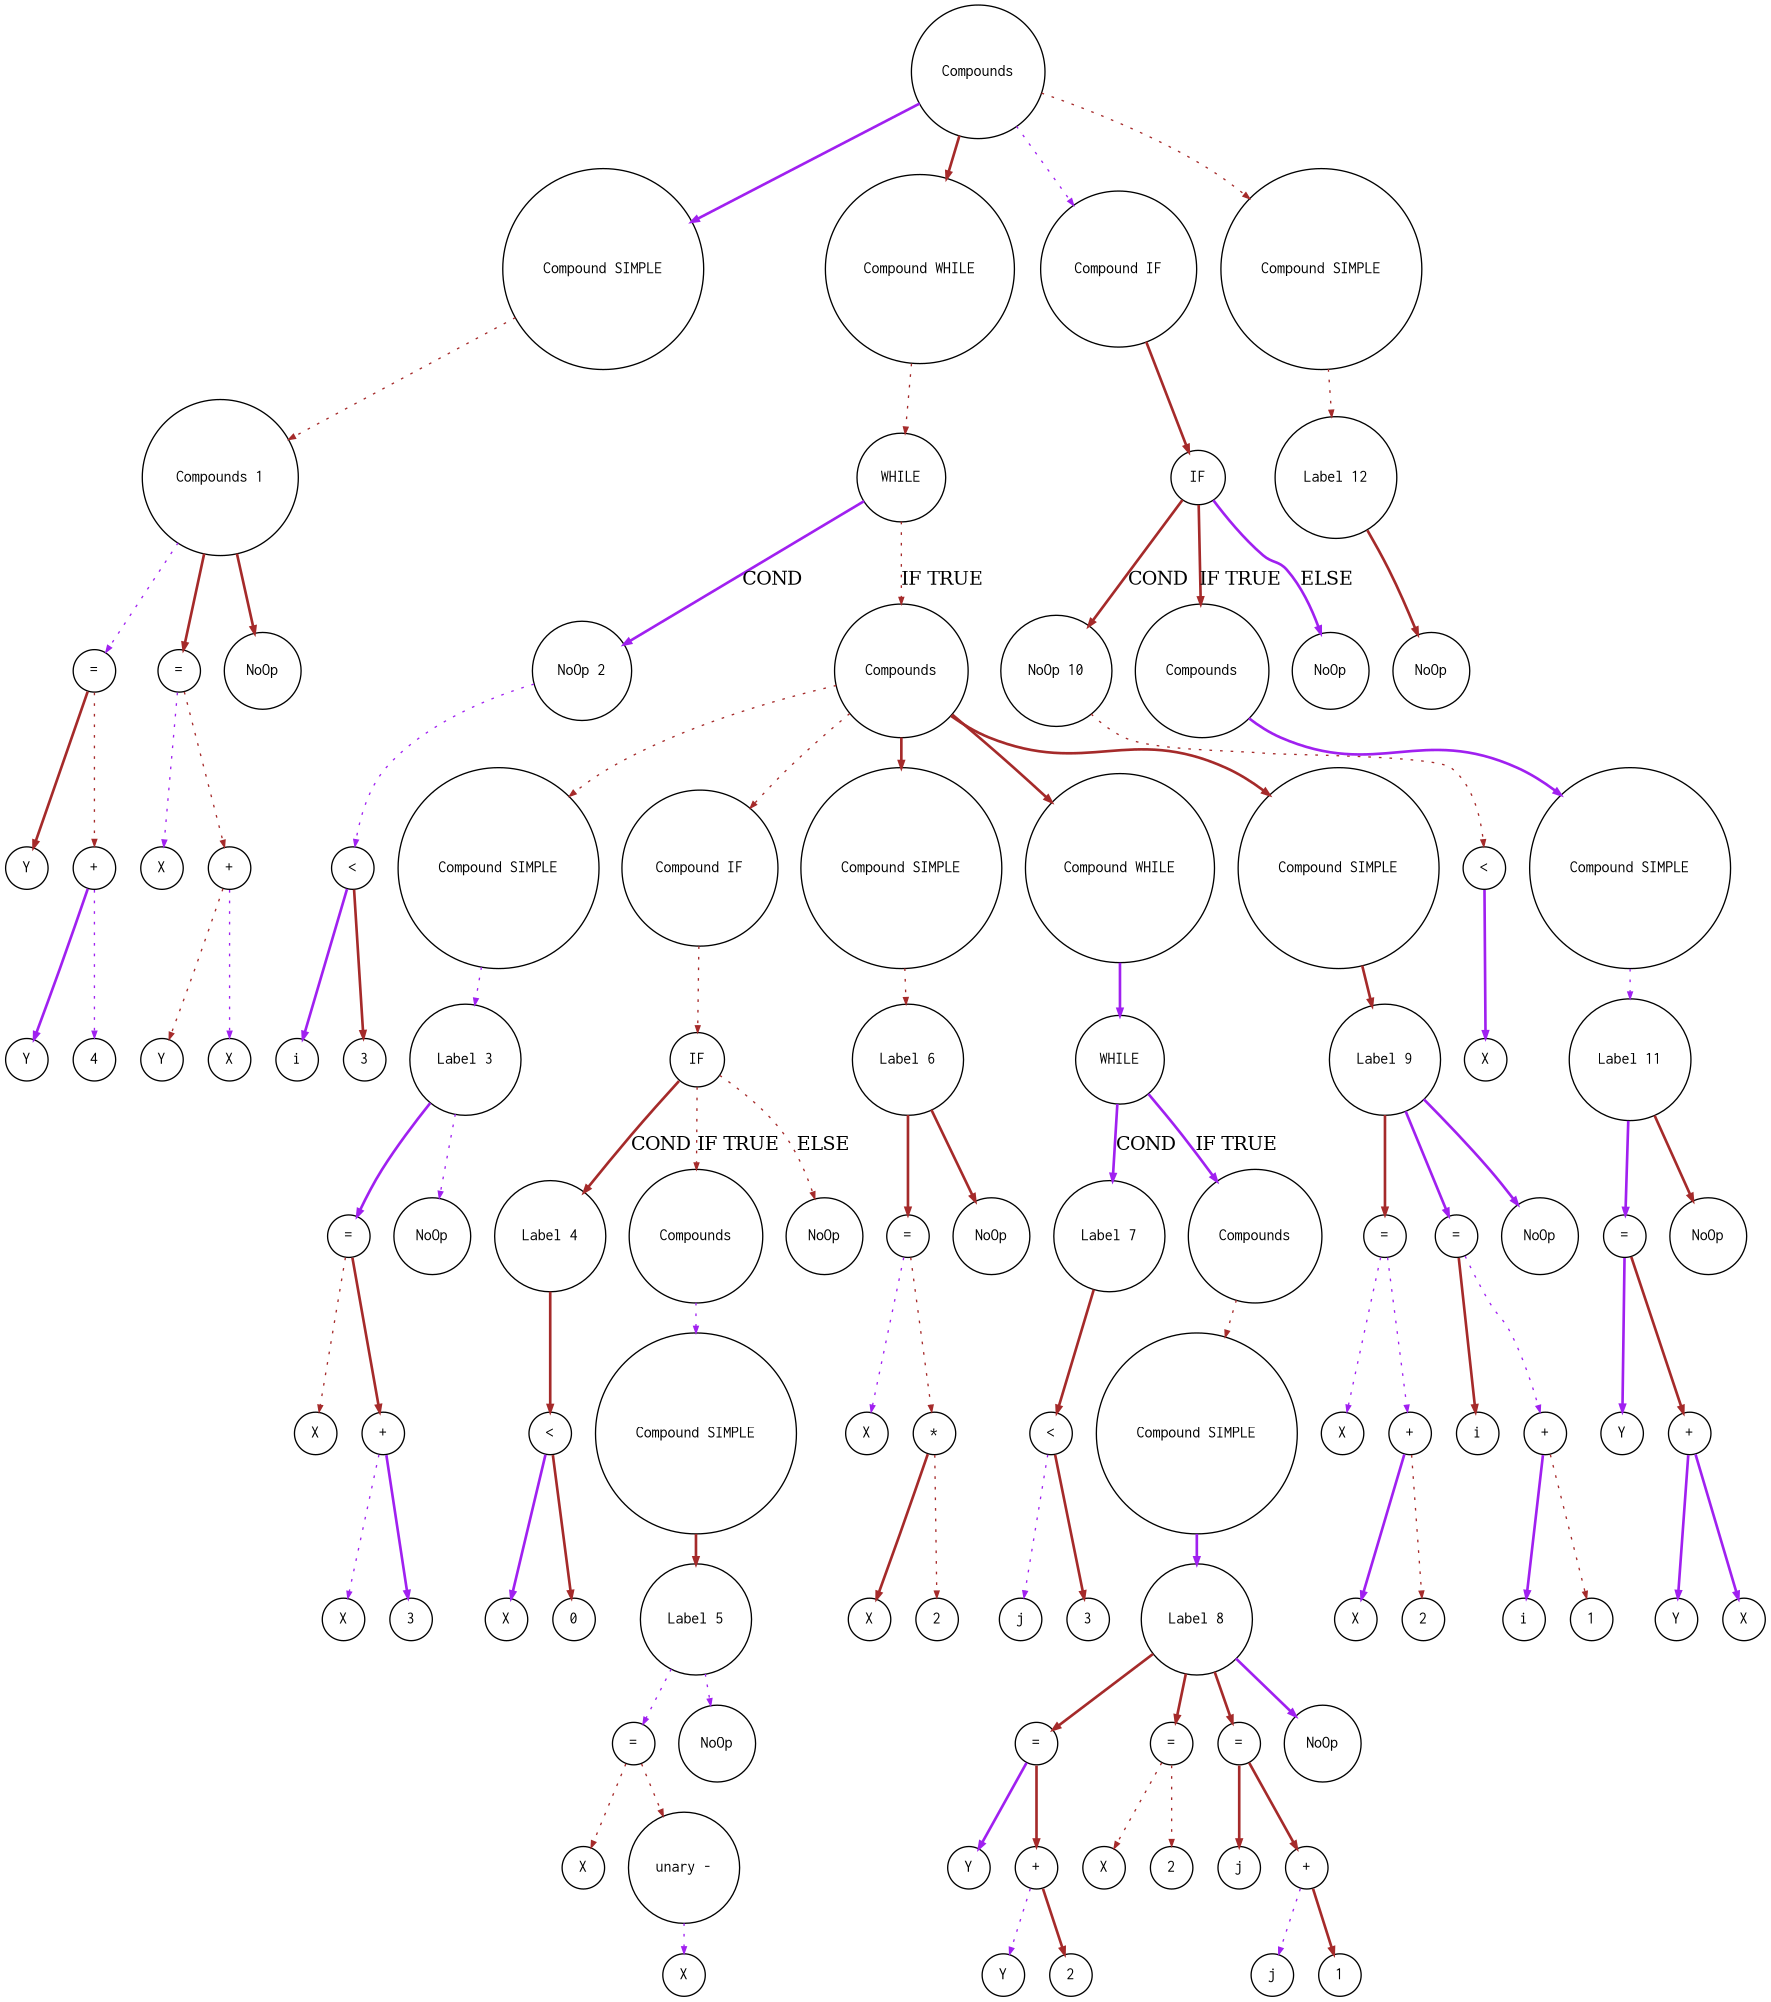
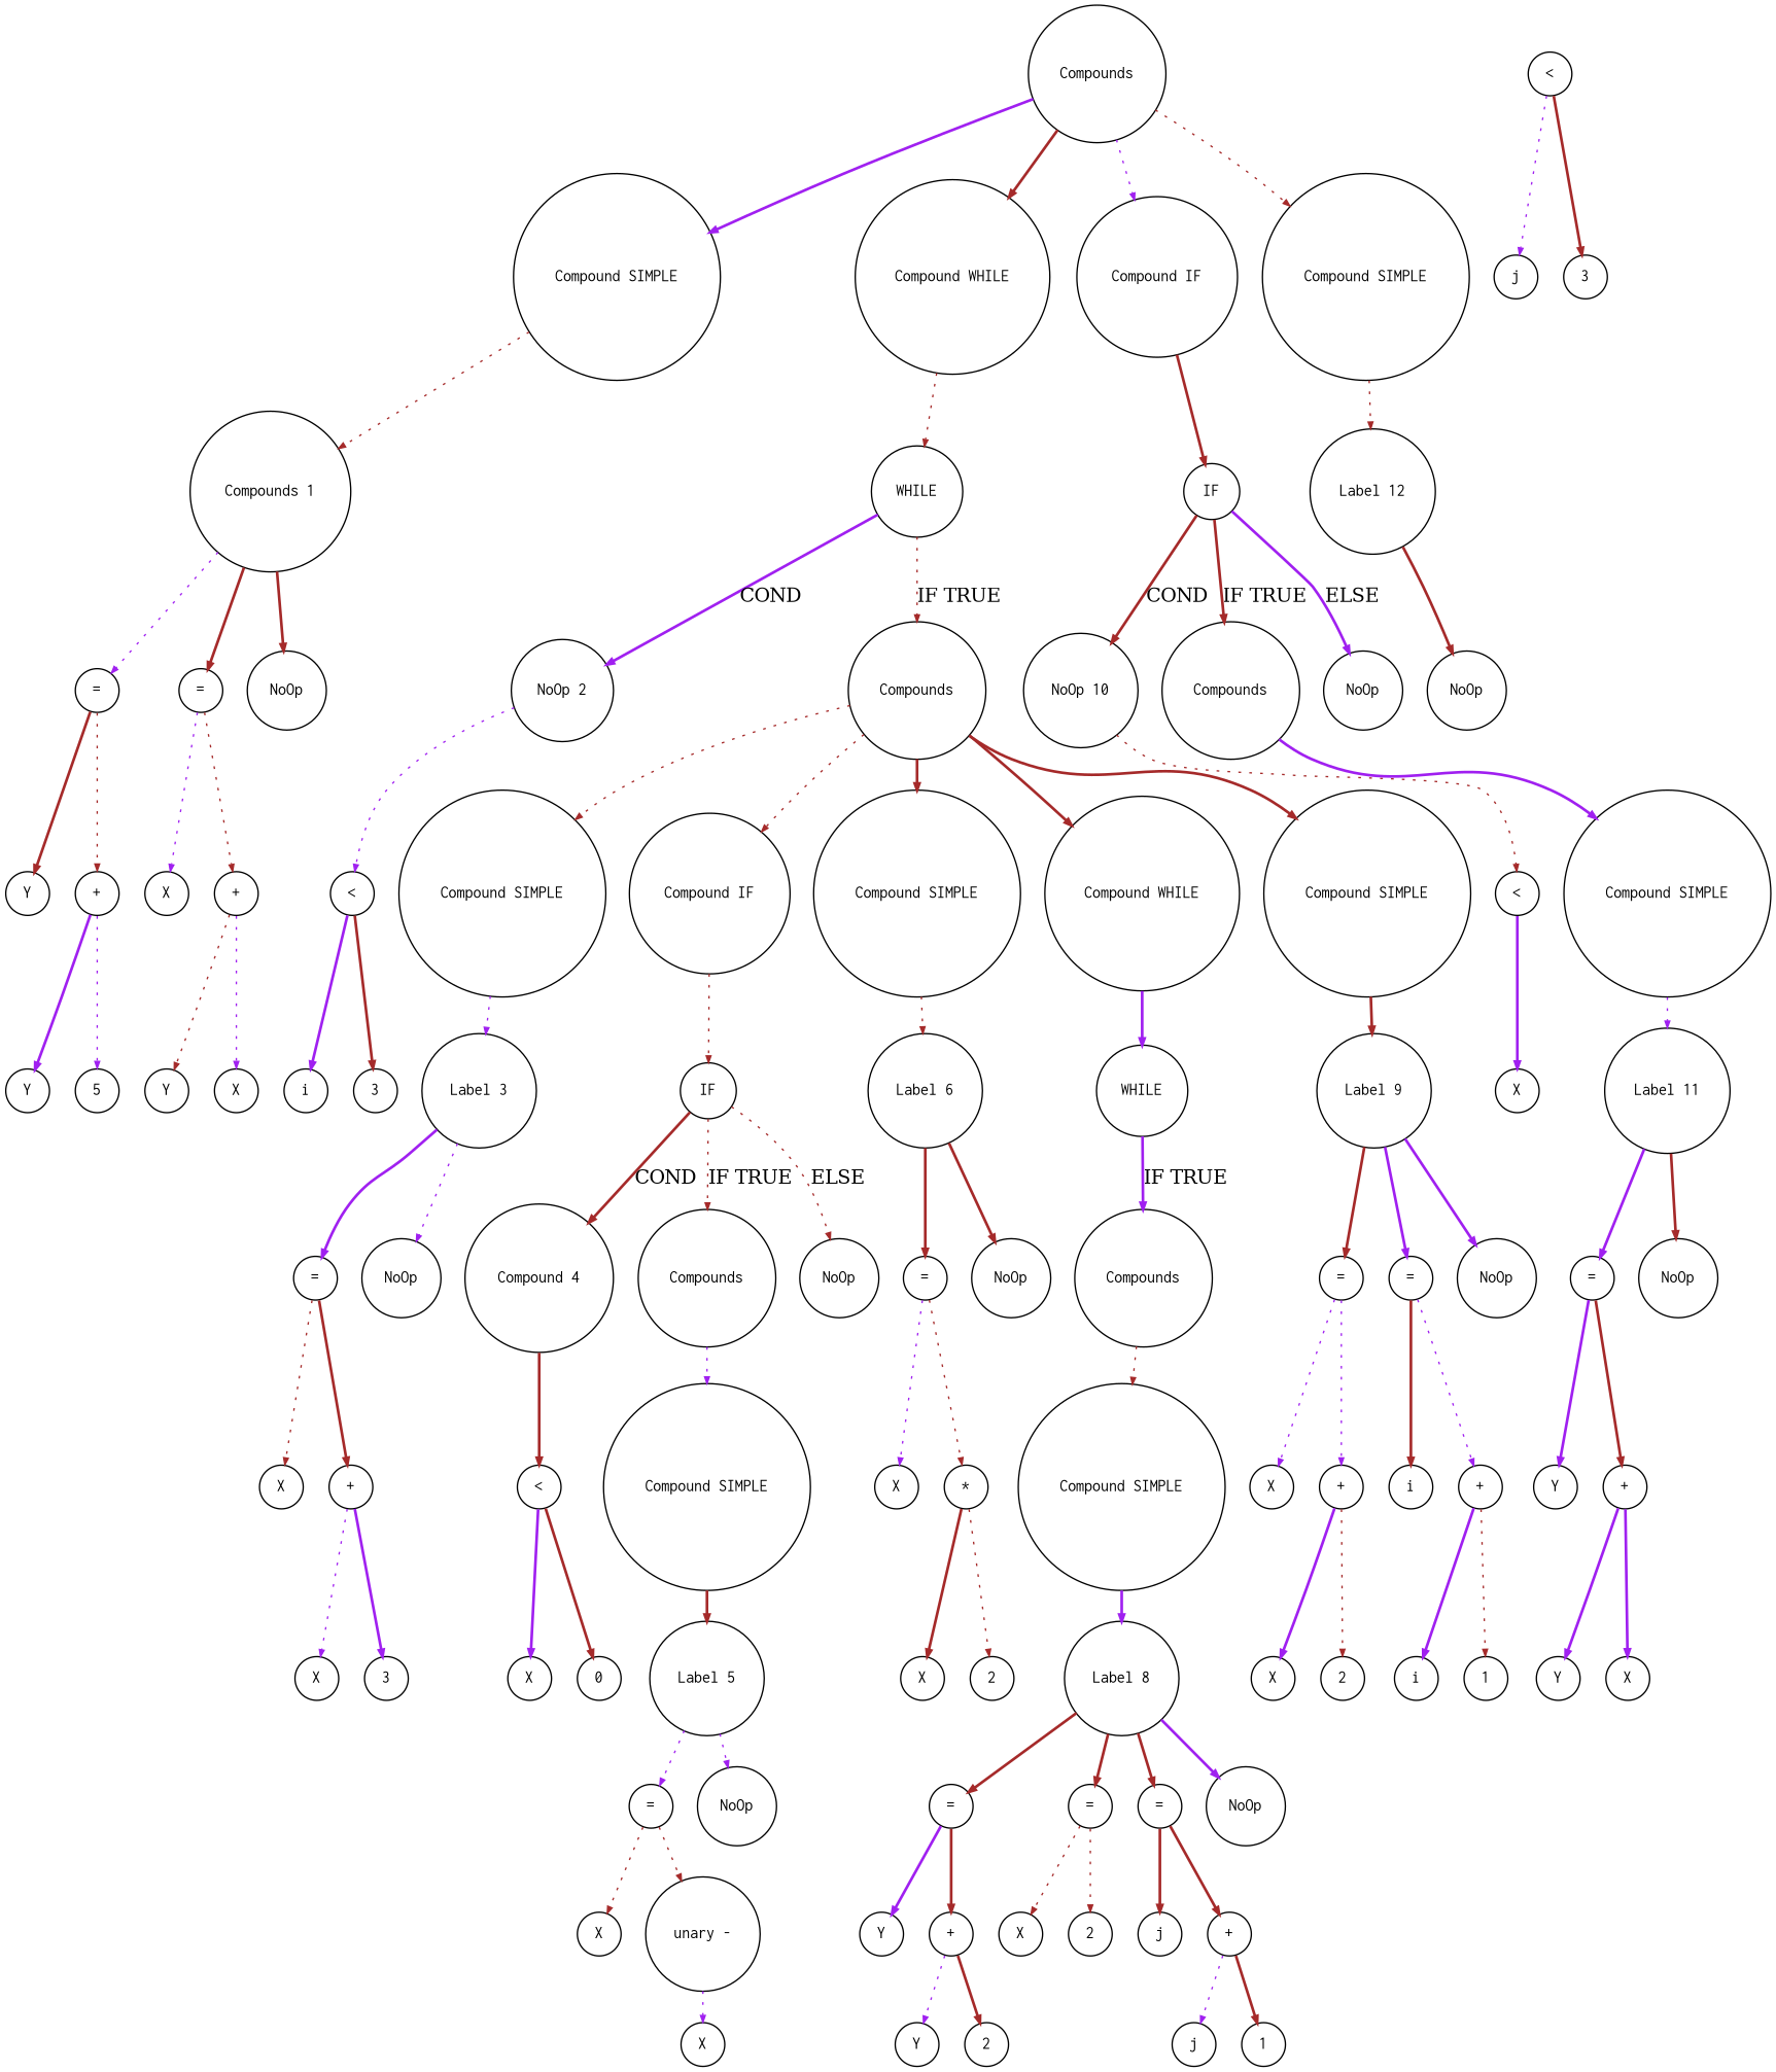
  digraph {
    ranksep=.3
    node [fontname=Courier fontsize=12 shape=circle]
    edge [arrowsize=.5 color=brown style=bold]
    n1 [height=.1 label=Compounds]
    n2 [height=.1 label="Compound SIMPLE"]
    n3 [height=.1 label="Compound WHILE"]
    n4 [height=.1 label="Compound IF"]
    n5 [height=.1 label="Compound SIMPLE"]
    n6 [height=.1 label="Compounds 1"]
    n7 [height=.1 label=WHILE]
    n8 [height=.1 label=IF]
    n9 [height=.1 label="Label 12"]
    n10 [height=.1 label="="]
    n11 [height=.1 label="="]
    n12 [height=.1 label=NoOp]
    n13 [height=.1 label=Y]
    n14 [height=.1 label="+"]
    n15 [height=.1 label=X]
    n16 [height=.1 label="+"]
    n17 [height=.1 label=Y]
-   n18 [height=.1 label=4]
+   n18 [height=.1 label=5]
    n19 [height=.1 label=Y]
    n20 [height=.1 label=X]
    n21 [height=.1 label="NoOp 2"]
    n22 [height=.1 label=Compounds]
    n23 [height=.1 label="<"]
    n24 [height=.1 label="Compound SIMPLE"]
    n25 [height=.1 label="Compound IF"]
    n26 [height=.1 label="Compound SIMPLE"]
    n27 [height=.1 label="Compound WHILE"]
    n28 [height=.1 label="Compound SIMPLE"]
    n29 [height=.1 label=i]
    n30 [height=.1 label=3]
    n31 [height=.1 label="Label 3"]
    n32 [height=.1 label=IF]
    n33 [height=.1 label="Label 6"]
    n34 [height=.1 label=WHILE]
    n35 [height=.1 label="Label 9"]
    n36 [height=.1 label="="]
    n37 [height=.1 label=NoOp]
    n38 [height=.1 label=X]
    n39 [height=.1 label="+"]
    n40 [height=.1 label=X]
    n41 [height=.1 label=3]
-   n42 [height=.1 label="Label 4"]
+   n42 [height=.1 label="Compound 4"]
    n43 [height=.1 label=Compounds]
    n44 [height=.1 label=NoOp]
    n45 [height=.1 label="<"]
    n46 [height=.1 label="Compound SIMPLE"]
    n47 [height=.1 label=X]
    n48 [height=.1 label=0]
    n49 [height=.1 label="Label 5"]
    n50 [height=.1 label="="]
    n51 [height=.1 label=NoOp]
    n52 [height=.1 label=X]
    n53 [height=.1 label="unary -"]
    n54 [height=.1 label=X]
    n55 [height=.1 label="="]
    n56 [height=.1 label=NoOp]
    n57 [height=.1 label=X]
    n58 [height=.1 label="*"]
    n59 [height=.1 label=X]
    n60 [height=.1 label=2]
-   n61 [height=.1 label="Label 7"]
    n62 [height=.1 label=Compounds]
    n63 [height=.1 label="<"]
    n64 [height=.1 label="Compound SIMPLE"]
    n65 [height=.1 label=j]
    n66 [height=.1 label=3]
    n67 [height=.1 label="Label 8"]
    n68 [height=.1 label="="]
    n69 [height=.1 label="="]
    n70 [height=.1 label="="]
    n71 [height=.1 label=NoOp]
    n72 [height=.1 label=Y]
    n73 [height=.1 label="+"]
    n74 [height=.1 label=X]
    n75 [height=.1 label=2]
    n76 [height=.1 label=j]
    n77 [height=.1 label="+"]
    n78 [height=.1 label=Y]
    n79 [height=.1 label=2]
    n80 [height=.1 label=j]
    n81 [height=.1 label=1]
    n82 [height=.1 label="="]
    n83 [height=.1 label="="]
    n84 [height=.1 label=NoOp]
    n85 [height=.1 label=X]
    n86 [height=.1 label="+"]
    n87 [height=.1 label=i]
    n88 [height=.1 label="+"]
    n89 [height=.1 label=X]
    n90 [height=.1 label=2]
    n91 [height=.1 label=i]
    n92 [height=.1 label=1]
    n93 [height=.1 label="NoOp 10"]
    n94 [height=.1 label=Compounds]
    n95 [height=.1 label=NoOp]
    n96 [height=.1 label="<"]
    n97 [height=.1 label="Compound SIMPLE"]
    n98 [height=.1 label=X]
    n99 [height=.1 label="Label 11"]
    n100 [height=.1 label="="]
    n101 [height=.1 label=NoOp]
    n102 [height=.1 label=Y]
    n103 [height=.1 label="+"]
    n104 [height=.1 label=Y]
    n105 [height=.1 label=X]
    n106 [height=.1 label=NoOp]
    n1 -> n2 [color=purple]
    n1 -> n3
    n1 -> n4 [color=purple style=dotted]
    n1 -> n5 [style=dotted]
    n2 -> n6 [style=dotted]
    n3 -> n7 [style=dotted]
    n4 -> n8
    n5 -> n9 [style=dotted]
    n6 -> n10 [color=purple style=dotted]
    n6 -> n11
    n6 -> n12
    n7 -> n21 [color=purple label=COND]
    n7 -> n22 [label="IF TRUE" style=dotted]
    n8 -> n93 [label=COND]
    n8 -> n94 [label="IF TRUE"]
    n8 -> n95 [color=purple label=ELSE]
    n9 -> n106
    n10 -> n13
    n10 -> n14 [style=dotted]
    n11 -> n15 [color=purple style=dotted]
    n11 -> n16 [style=dotted]
    n14 -> n17 [color=purple]
    n14 -> n18 [color=purple style=dotted]
    n16 -> n19 [style=dotted]
    n16 -> n20 [color=purple style=dotted]
    n21 -> n23 [color=purple style=dotted]
    n22 -> n24 [style=dotted]
    n22 -> n25 [style=dotted]
    n22 -> n26
    n22 -> n27
    n22 -> n28
    n23 -> n29 [color=purple]
    n23 -> n30
    n24 -> n31 [color=purple style=dotted]
    n25 -> n32 [style=dotted]
    n26 -> n33 [style=dotted]
    n27 -> n34 [color=purple]
    n28 -> n35
    n31 -> n36 [color=purple]
    n31 -> n37 [color=purple style=dotted]
    n32 -> n42 [label=COND]
    n32 -> n43 [label="IF TRUE" style=dotted]
    n32 -> n44 [label=ELSE style=dotted]
    n33 -> n55
    n33 -> n56
-   n34 -> n61 [color=purple label=COND]
    n34 -> n62 [color=purple label="IF TRUE"]
    n35 -> n82
    n35 -> n83 [color=purple]
    n35 -> n84 [color=purple]
    n36 -> n38 [style=dotted]
    n36 -> n39
    n39 -> n40 [color=purple style=dotted]
    n39 -> n41 [color=purple]
    n42 -> n45
    n43 -> n46 [color=purple style=dotted]
    n45 -> n47 [color=purple]
    n45 -> n48
    n46 -> n49
    n49 -> n50 [color=purple style=dotted]
    n49 -> n51 [color=purple style=dotted]
    n50 -> n52 [style=dotted]
    n50 -> n53 [style=dotted]
    n53 -> n54 [color=purple style=dotted]
    n55 -> n57 [color=purple style=dotted]
    n55 -> n58 [style=dotted]
    n58 -> n59
    n58 -> n60 [style=dotted]
-   n61 -> n63
    n62 -> n64 [style=dotted]
    n63 -> n65 [color=purple style=dotted]
    n63 -> n66
    n64 -> n67 [color=purple]
    n67 -> n68
    n67 -> n69
    n67 -> n70
    n67 -> n71 [color=purple]
    n68 -> n72 [color=purple]
    n68 -> n73
    n69 -> n74 [style=dotted]
    n69 -> n75 [style=dotted]
    n70 -> n76
    n70 -> n77
    n73 -> n78 [color=purple style=dotted]
    n73 -> n79
    n77 -> n80 [color=purple style=dotted]
    n77 -> n81
    n82 -> n85 [color=purple style=dotted]
    n82 -> n86 [color=purple style=dotted]
    n83 -> n87
    n83 -> n88 [color=purple style=dotted]
    n86 -> n89 [color=purple]
    n86 -> n90 [style=dotted]
    n88 -> n91 [color=purple]
    n88 -> n92 [style=dotted]
    n93 -> n96 [style=dotted]
    n94 -> n97 [color=purple]
    n96 -> n98 [color=purple]
    n97 -> n99 [color=purple style=dotted]
    n99 -> n100 [color=purple]
    n99 -> n101
    n100 -> n102 [color=purple]
    n100 -> n103
    n103 -> n104 [color=purple]
    n103 -> n105 [color=purple]
  }
